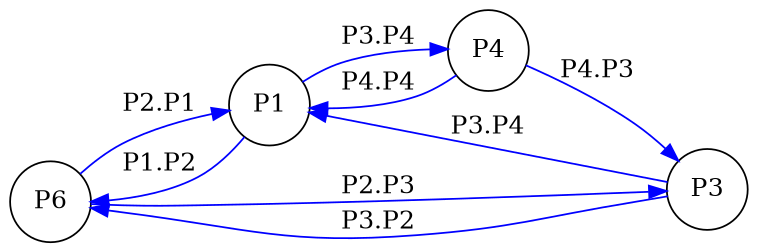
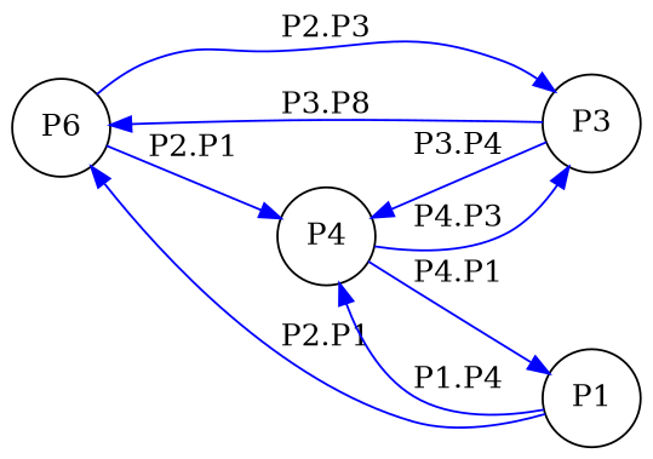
  digraph {
    rankdir=LR
    node [shape=circle]
    edge [color=blue]
    n1 [label=P6]
    P1
    P4
    P3
-   n1 -> P1 [label="P2.P1"]
+   n1 -> P4 [label="P2.P1"]
    n1 -> P3 [label="P2.P3"]
-   P1 -> n1 [label="P1.P2"]
-   P1 -> P4 [label="P3.P4"]
-   P4 -> P1 [label="P4.P4"]
+   P1 -> n1 [label="P2.P1"]
+   P1 -> P4 [label="P1.P4"]
+   P4 -> P1 [label="P4.P1"]
    P4 -> P3 [label="P4.P3"]
-   P3 -> n1 [label="P3.P2"]
-   P3 -> P1 [label="P3.P4"]
+   P3 -> n1 [label="P3.P8"]
+   P3 -> P4 [label="P3.P4"]
  }
